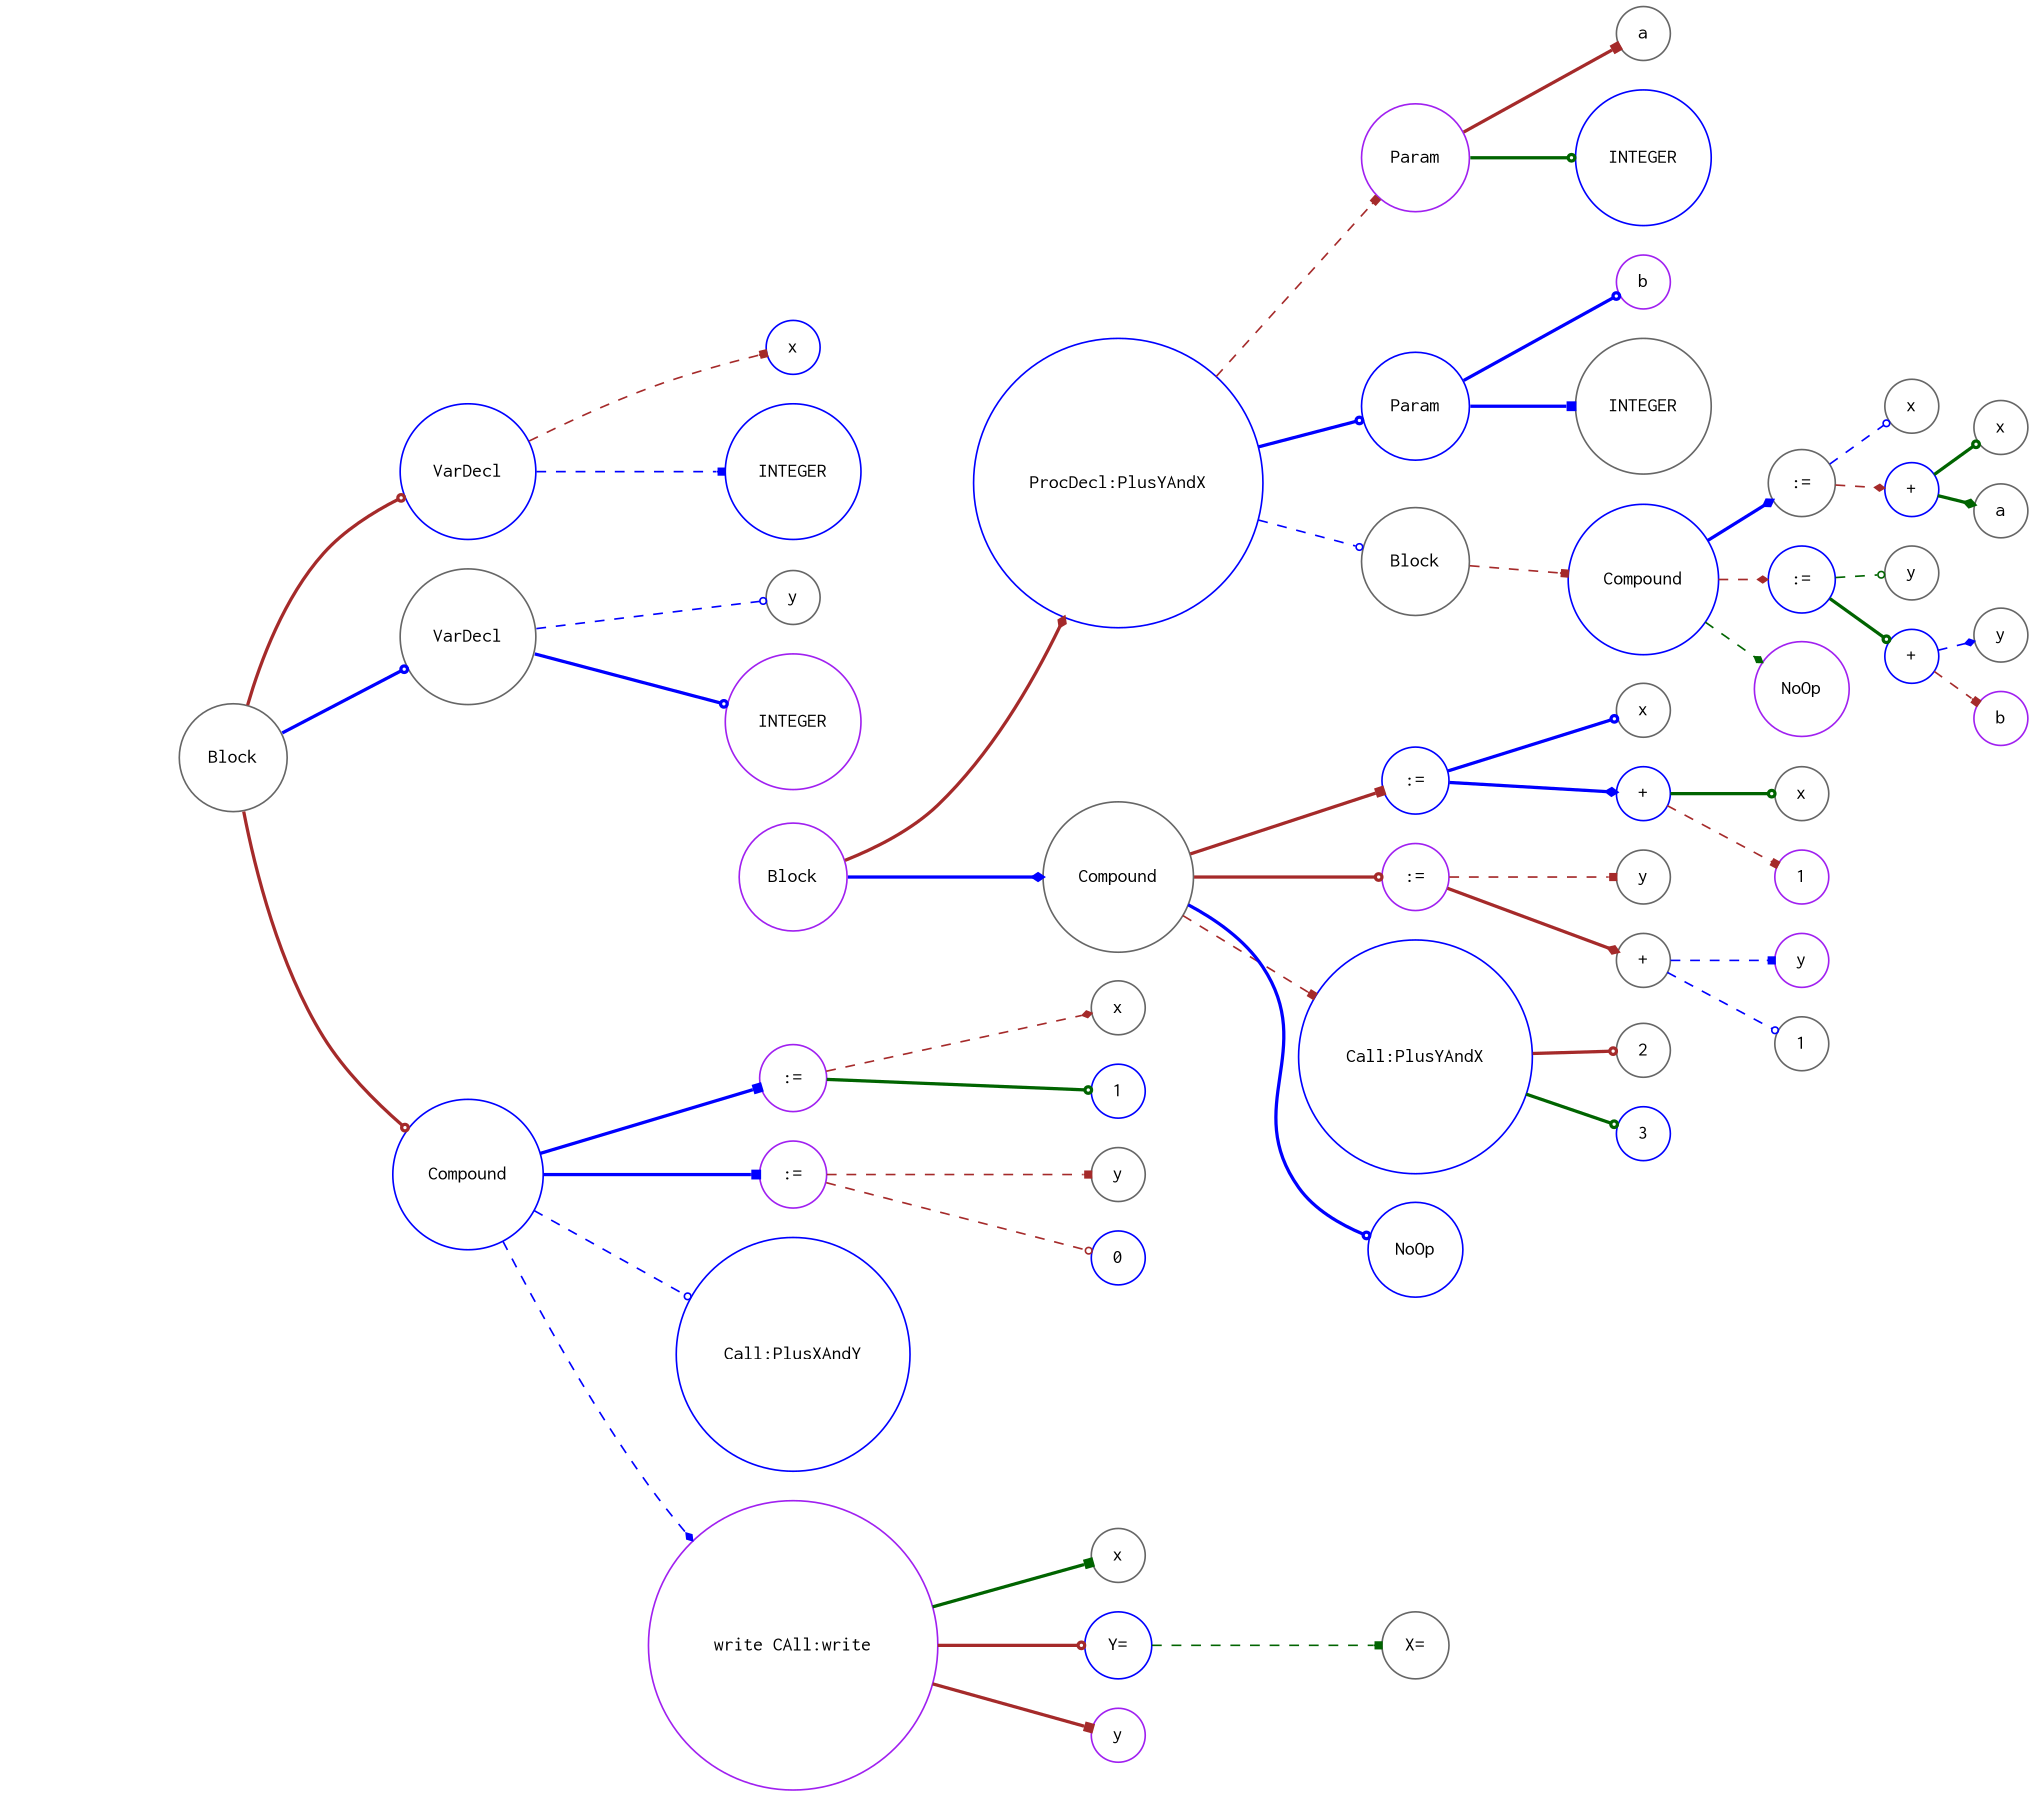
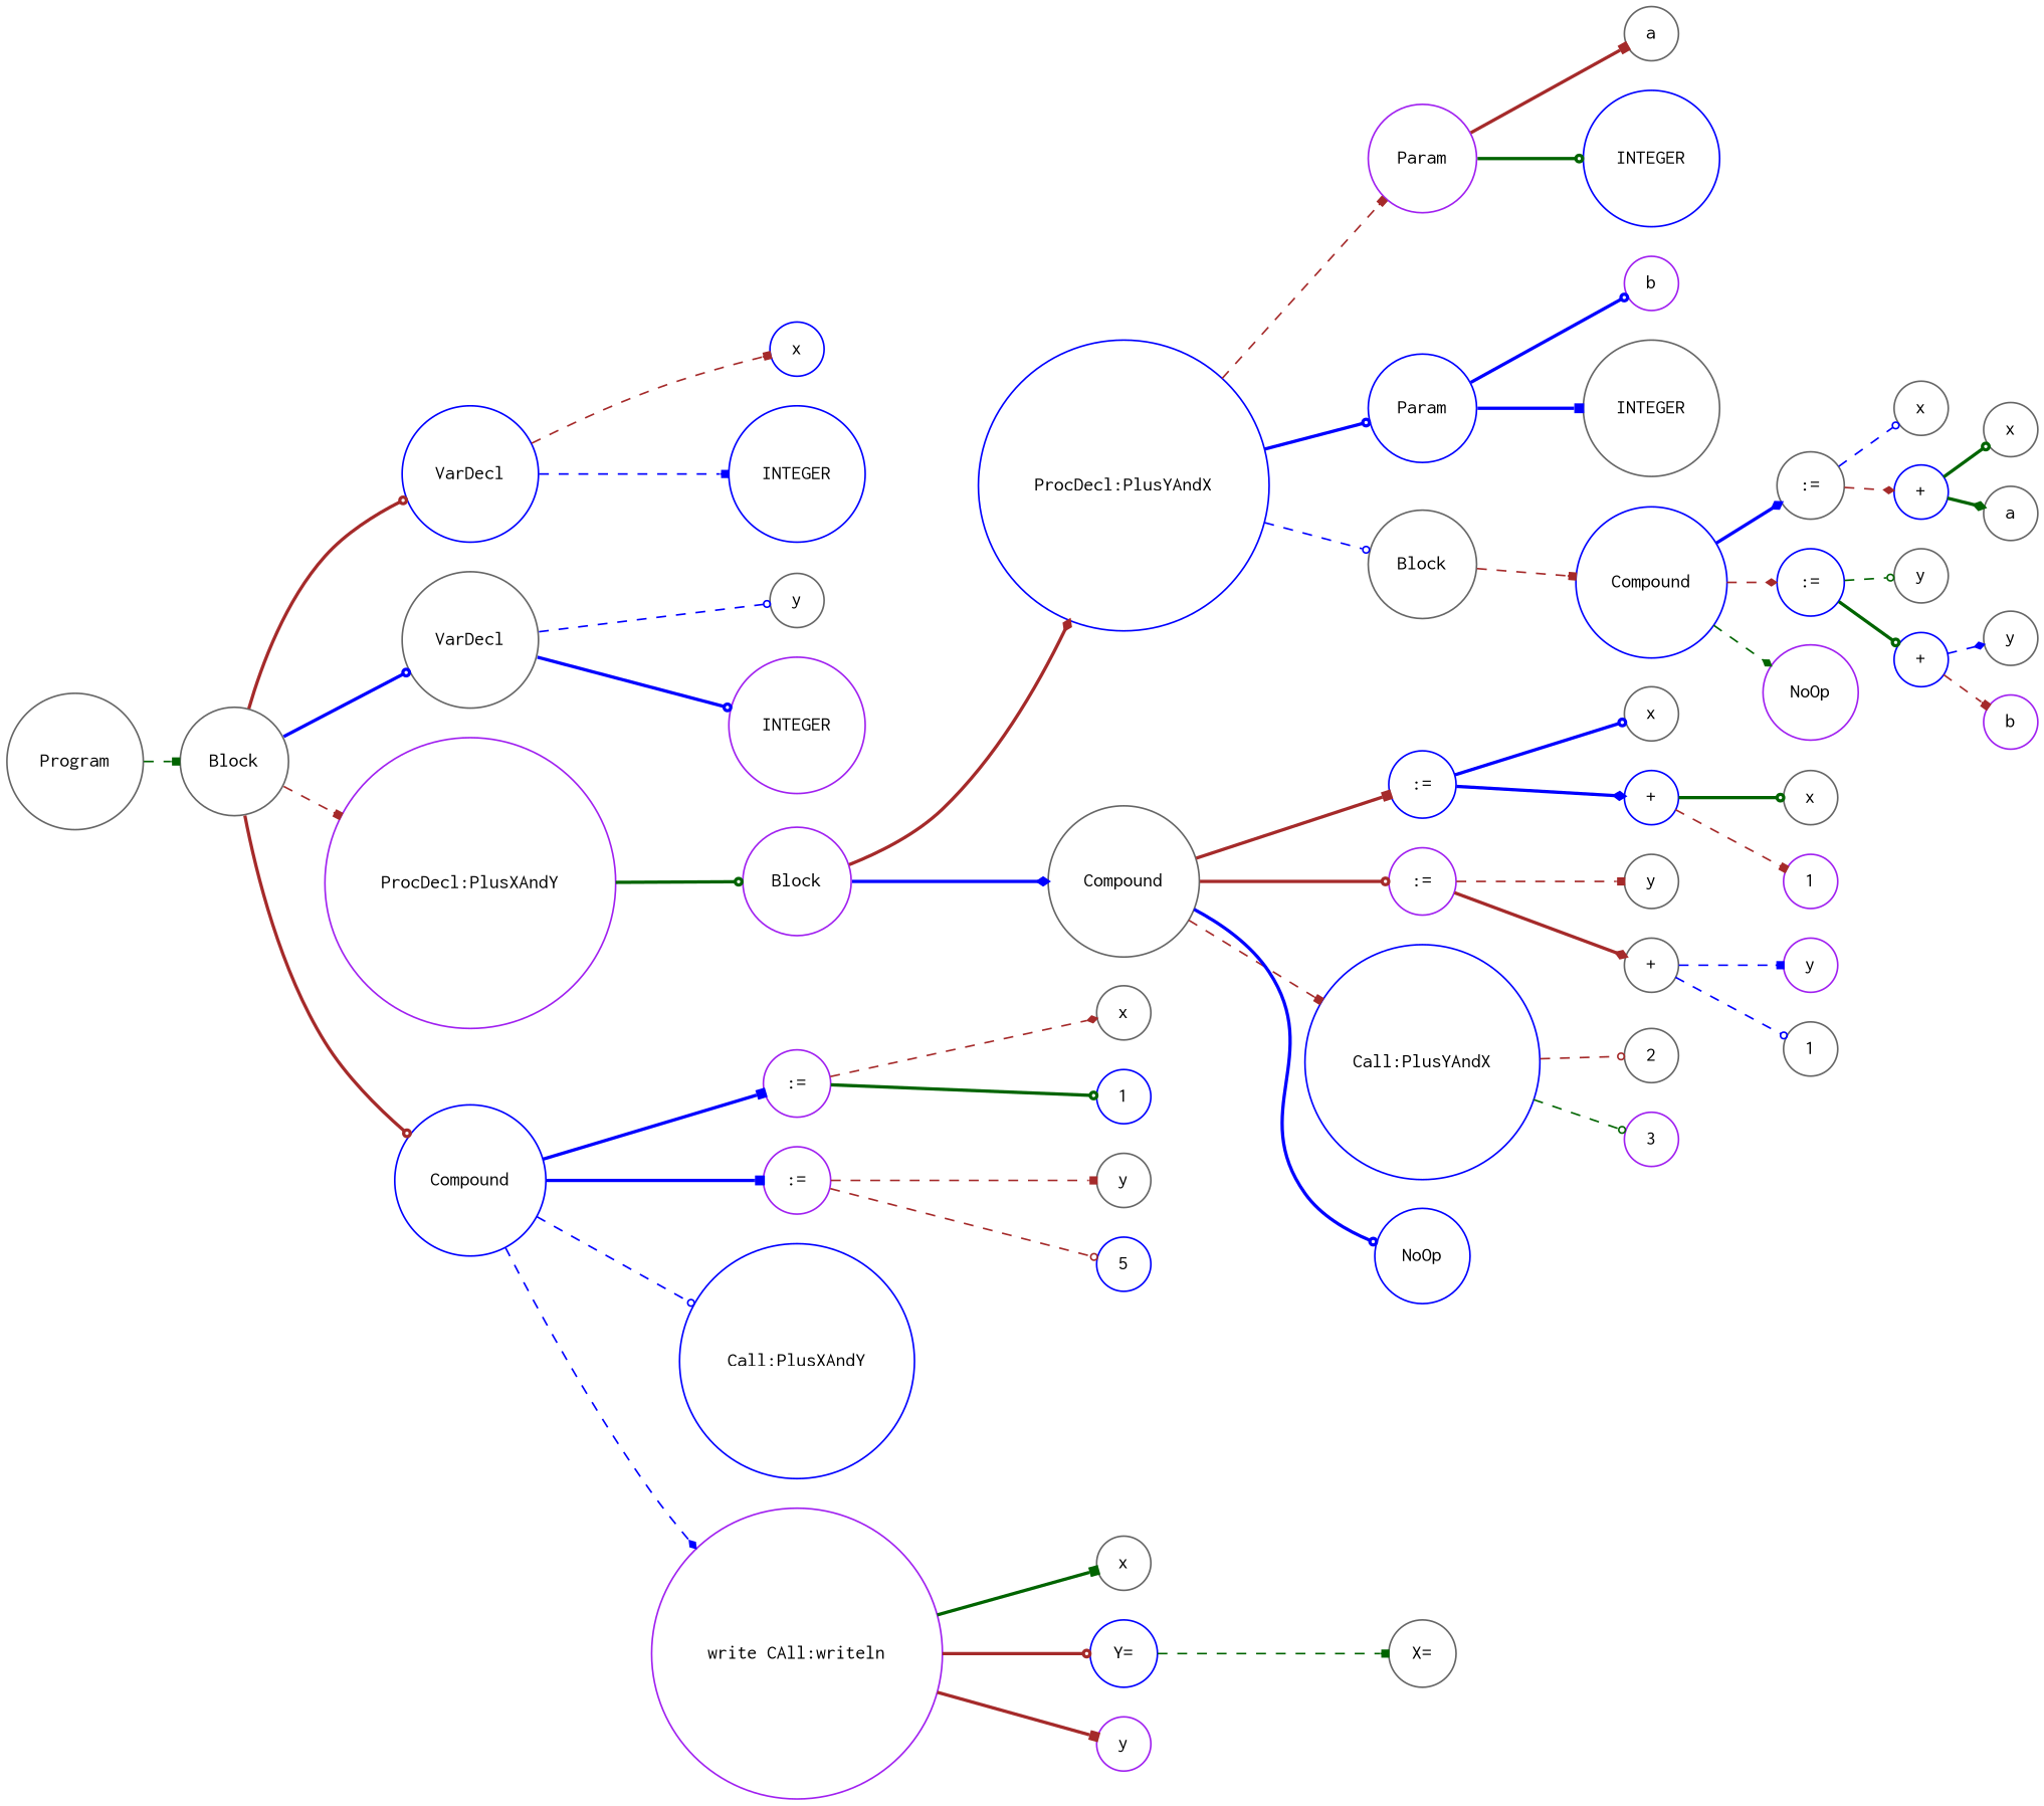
  digraph {
    rankdir=LR
    ranksep=.3
    node [color=gray40 fontname=Courier fontsize=12 shape=circle]
    edge [arrowhead=odot arrowsize=.5 color=brown style=bold]
+   n1 [height=.1 label=Program]
    n2 [height=.1 label=Block]
    n3 [color=blue height=.1 label=VarDecl]
    n4 [height=.1 label=VarDecl]
+   n5 [color=purple height=.1 label="ProcDecl:PlusXAndY"]
    n6 [color=blue height=.1 label=Compound]
    n7 [color=blue height=.1 label=x]
    n8 [color=blue height=.1 label=INTEGER]
    n9 [height=.1 label=y]
    n10 [color=purple height=.1 label=INTEGER]
    n11 [color=purple height=.1 label=Block]
    n12 [color=purple height=.1 label=":="]
    n13 [color=purple height=.1 label=":="]
    n14 [color=blue height=.1 label="Call:PlusXAndY"]
-   n15 [color=purple height=.1 label="write CAll:write"]
+   n15 [color=purple height=.1 label="write CAll:writeln"]
    n16 [color=blue height=.1 label="ProcDecl:PlusYAndX"]
    n17 [height=.1 label=Compound]
    n18 [color=purple height=.1 label=Param]
    n19 [color=blue height=.1 label=Param]
    n20 [height=.1 label=Block]
    n21 [color=blue height=.1 label=":="]
    n22 [color=purple height=.1 label=":="]
    n23 [color=blue height=.1 label="Call:PlusYAndX"]
    n24 [color=blue height=.1 label=NoOp]
    n25 [height=.1 label=a]
    n26 [color=blue height=.1 label=INTEGER]
    n27 [color=purple height=.1 label=b]
    n28 [height=.1 label=INTEGER]
    n29 [color=blue height=.1 label=Compound]
    n30 [height=.1 label=":="]
    n31 [color=blue height=.1 label=":="]
    n32 [color=purple height=.1 label=NoOp]
    n33 [height=.1 label=x]
    n34 [color=blue height=.1 label="+"]
    n35 [height=.1 label=y]
    n36 [color=blue height=.1 label="+"]
    n37 [height=.1 label=x]
    n38 [height=.1 label=a]
    n39 [height=.1 label=y]
    n40 [color=purple height=.1 label=b]
    n41 [height=.1 label=x]
    n42 [color=blue height=.1 label="+"]
    n43 [height=.1 label=y]
    n44 [height=.1 label="+"]
    n45 [height=.1 label=2]
-   n46 [color=blue height=.1 label=3]
+   n46 [color=purple height=.1 label=3]
    n47 [height=.1 label=x]
    n48 [color=purple height=.1 label=1]
    n49 [color=purple height=.1 label=y]
    n50 [height=.1 label=1]
    n51 [height=.1 label=x]
    n52 [color=blue height=.1 label=1]
    n53 [height=.1 label=y]
-   n54 [color=blue height=.1 label=0]
+   n54 [color=blue height=.1 label=5]
    n55 [height=.1 label=x]
    n56 [color=blue height=.1 label="Y="]
    n57 [color=purple height=.1 label=y]
    n58 [height=.1 label="X="]
+   n1 -> n2 [arrowhead=box color=darkgreen style=dashed]
    n2 -> n3
    n2 -> n4 [color=blue]
+   n2 -> n5 [arrowhead=box style=dashed]
    n2 -> n6
    n3 -> n7 [arrowhead=box style=dashed]
    n3 -> n8 [arrowhead=box color=blue style=dashed]
    n4 -> n9 [color=blue style=dashed]
    n4 -> n10 [color=blue]
+   n5 -> n11 [color=darkgreen]
    n6 -> n12 [arrowhead=box color=blue]
    n6 -> n13 [arrowhead=box color=blue]
    n6 -> n14 [color=blue style=dashed]
    n6 -> n15 [arrowhead=diamond color=blue style=dashed]
    n11 -> n16 [arrowhead=diamond]
    n11 -> n17 [arrowhead=diamond color=blue]
    n12 -> n51 [arrowhead=diamond style=dashed]
    n12 -> n52 [color=darkgreen]
    n13 -> n53 [arrowhead=box style=dashed]
    n13 -> n54 [style=dashed]
    n15 -> n55 [arrowhead=box color=darkgreen]
    n15 -> n56
    n15 -> n57 [arrowhead=box]
    n16 -> n18 [arrowhead=box style=dashed]
    n16 -> n19 [color=blue]
    n16 -> n20 [color=blue style=dashed]
    n17 -> n21 [arrowhead=box]
    n17 -> n22
    n17 -> n23 [arrowhead=box style=dashed]
    n17 -> n24 [color=blue]
    n18 -> n25 [arrowhead=box]
    n18 -> n26 [color=darkgreen]
    n19 -> n27 [color=blue]
    n19 -> n28 [arrowhead=box color=blue]
    n20 -> n29 [arrowhead=box style=dashed]
    n21 -> n41 [color=blue]
    n21 -> n42 [arrowhead=diamond color=blue]
    n22 -> n43 [arrowhead=box style=dashed]
    n22 -> n44 [arrowhead=diamond]
-   n23 -> n45
-   n23 -> n46 [color=darkgreen]
+   n23 -> n45 [style=dashed]
+   n23 -> n46 [color=darkgreen style=dashed]
    n29 -> n30 [arrowhead=diamond color=blue]
    n29 -> n31 [arrowhead=diamond style=dashed]
    n29 -> n32 [arrowhead=diamond color=darkgreen style=dashed]
    n30 -> n33 [color=blue style=dashed]
    n30 -> n34 [arrowhead=diamond style=dashed]
    n31 -> n35 [color=darkgreen style=dashed]
    n31 -> n36 [color=darkgreen]
    n34 -> n37 [color=darkgreen]
    n34 -> n38 [arrowhead=diamond color=darkgreen]
    n36 -> n39 [arrowhead=diamond color=blue style=dashed]
    n36 -> n40 [arrowhead=box style=dashed]
    n42 -> n47 [color=darkgreen]
    n42 -> n48 [arrowhead=box style=dashed]
    n44 -> n49 [arrowhead=box color=blue style=dashed]
    n44 -> n50 [color=blue style=dashed]
    n56 -> n58 [arrowhead=box color=darkgreen style=dashed]
  }
